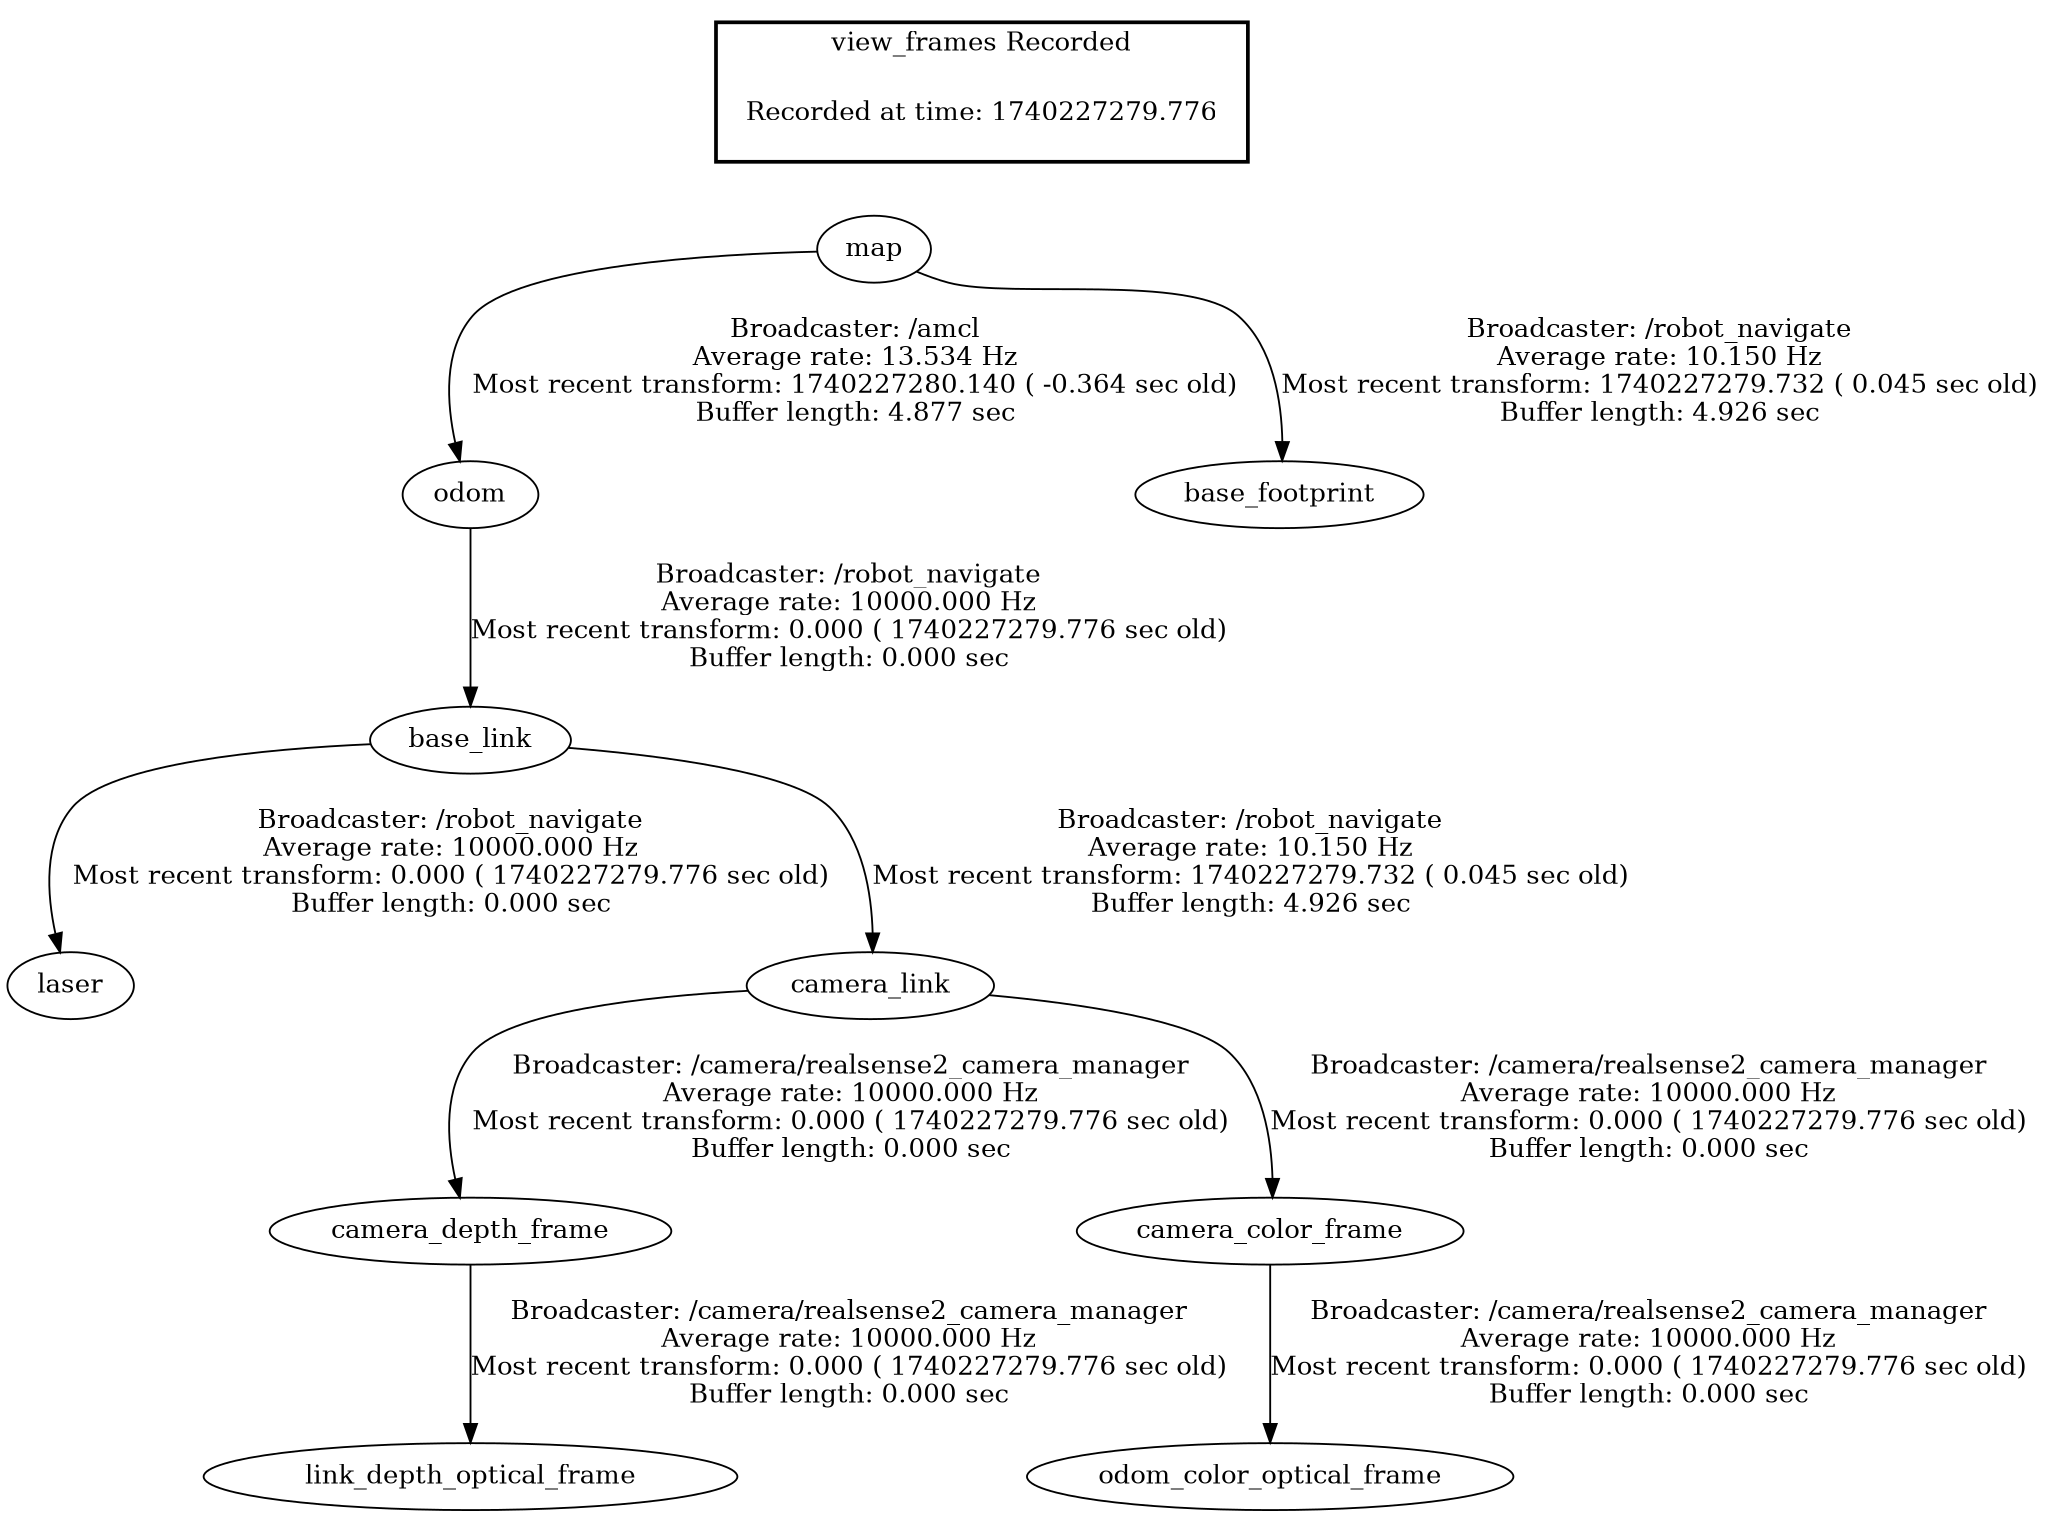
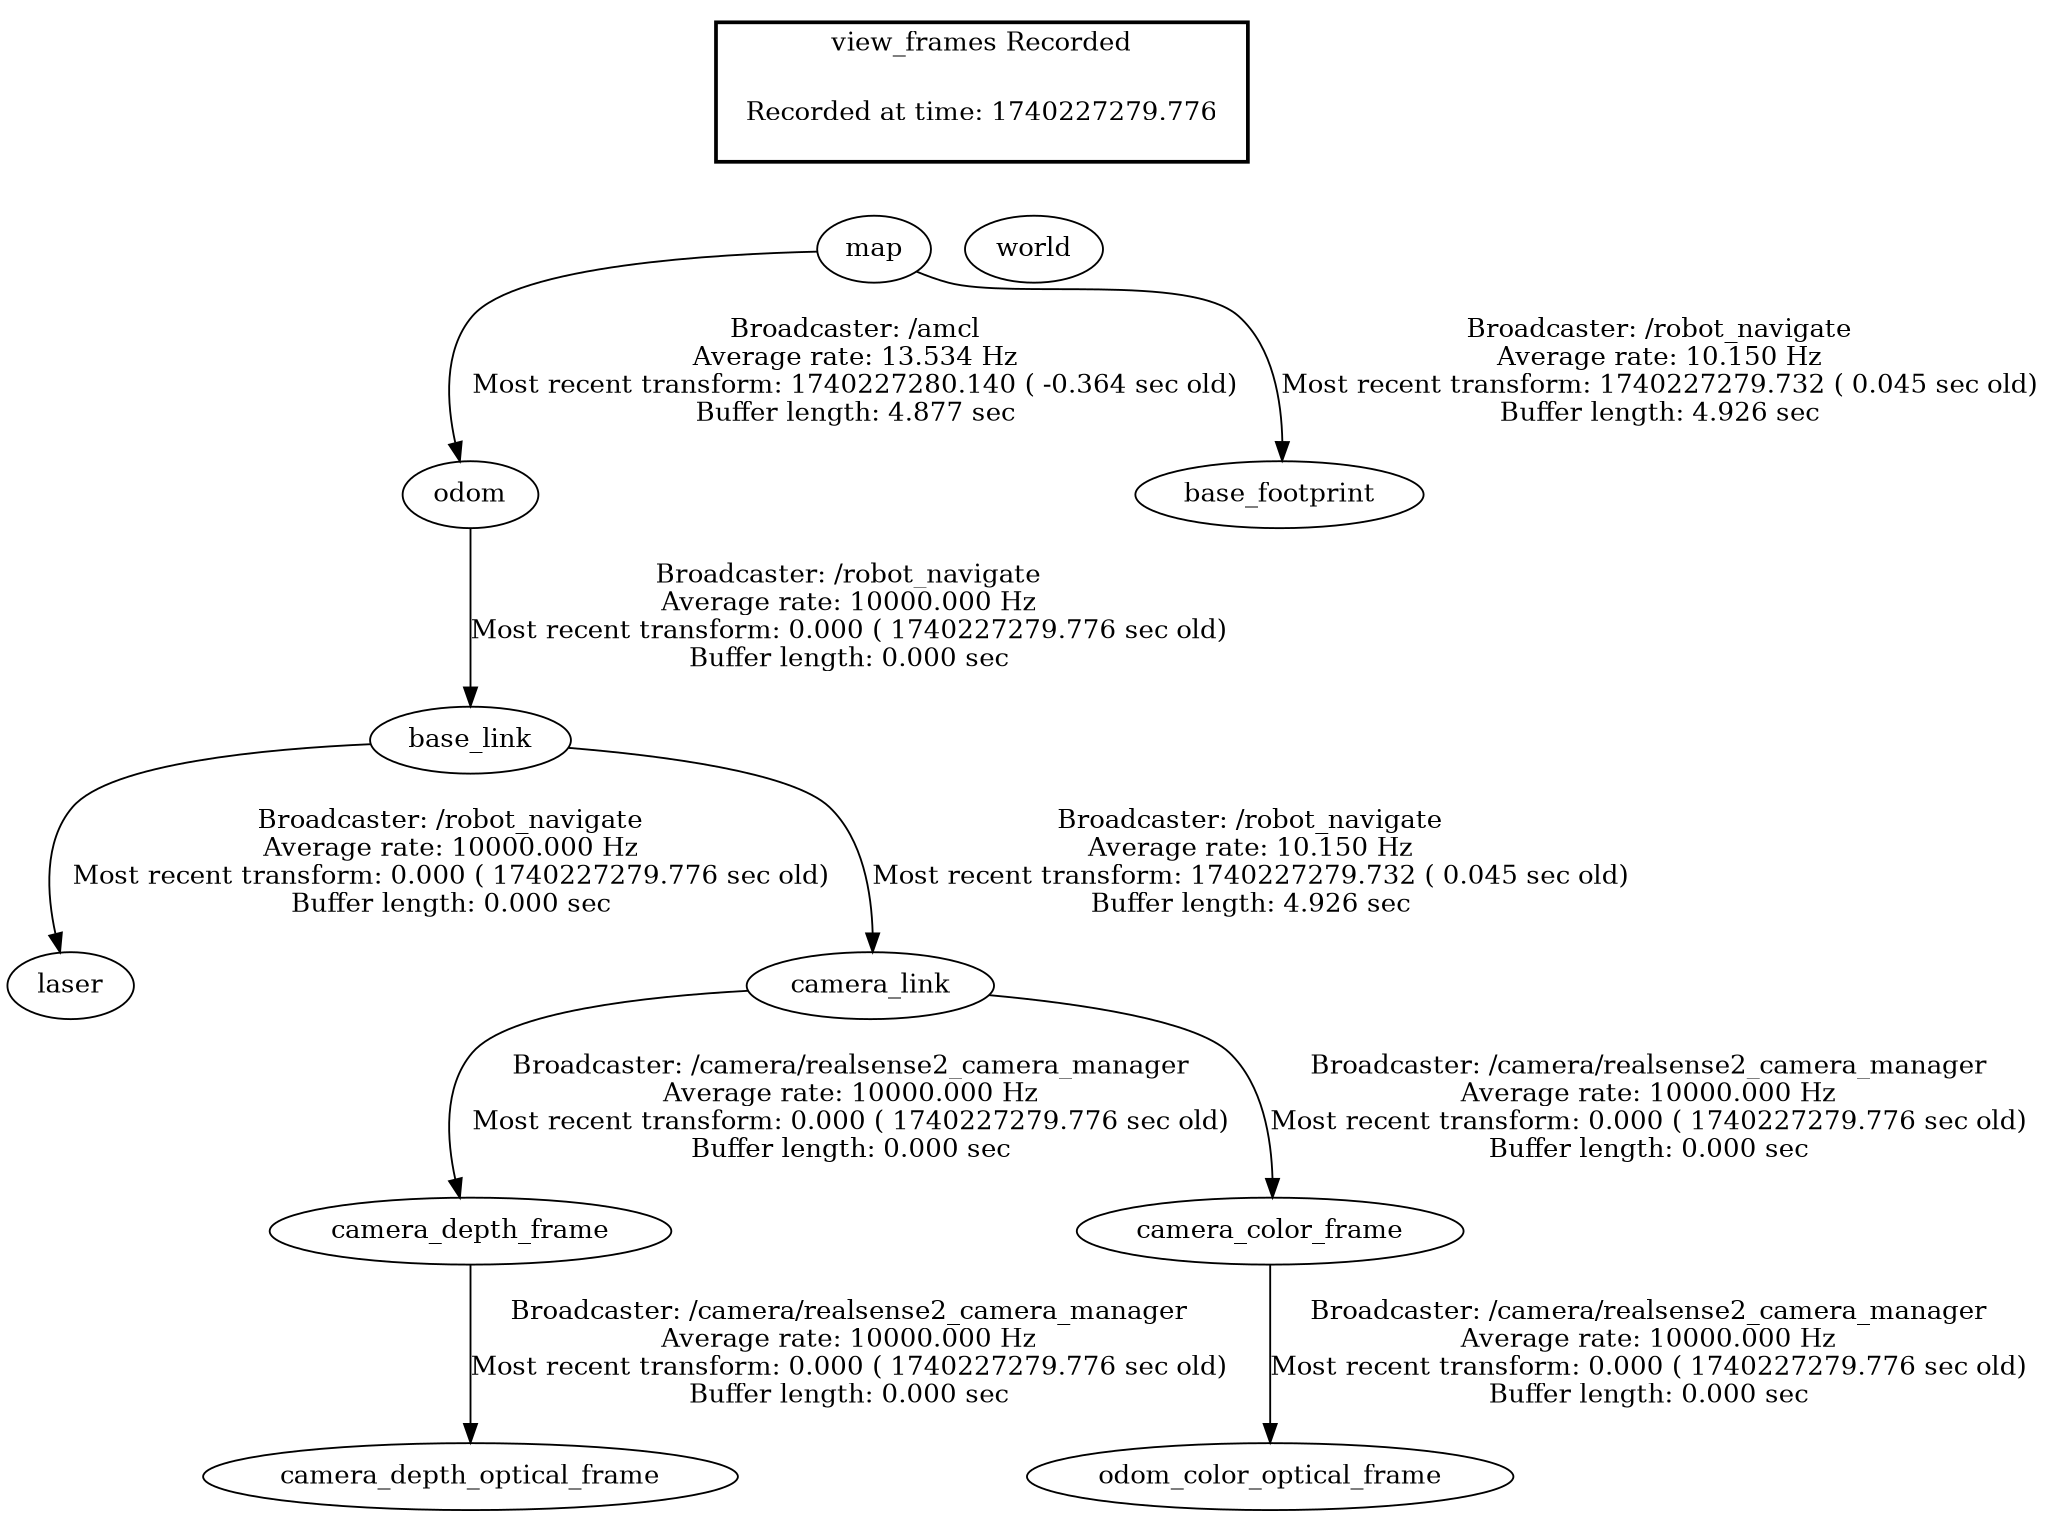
  digraph {
    "Recorded at time: 1740227279.776" [shape=plaintext]
    map
+   world
    odom
    base_link
    laser
    camera_link
    camera_depth_frame
    camera_color_frame
-   camera_depth_optical_frame [label=link_depth_optical_frame]
+   camera_depth_optical_frame
    n11 [label=odom_color_optical_frame]
    base_footprint
    subgraph cluster_1 {
      color=black
      label="view_frames Recorded"
      style=bold
      "Recorded at time: 1740227279.776"
    }
    "Recorded at time: 1740227279.776" -> map [style=invis]
+   "Recorded at time: 1740227279.776" -> world [style=invis]
    map -> odom [label="Broadcaster: /amcl\nAverage rate: 13.534 Hz\nMost recent transform: 1740227280.140 ( -0.364 sec old)\nBuffer length: 4.877 sec\n"]
    map -> base_footprint [label="Broadcaster: /robot_navigate\nAverage rate: 10.150 Hz\nMost recent transform: 1740227279.732 ( 0.045 sec old)\nBuffer length: 4.926 sec\n"]
    odom -> base_link [label="Broadcaster: /robot_navigate\nAverage rate: 10000.000 Hz\nMost recent transform: 0.000 ( 1740227279.776 sec old)\nBuffer length: 0.000 sec\n"]
    base_link -> laser [label="Broadcaster: /robot_navigate\nAverage rate: 10000.000 Hz\nMost recent transform: 0.000 ( 1740227279.776 sec old)\nBuffer length: 0.000 sec\n"]
    base_link -> camera_link [label="Broadcaster: /robot_navigate\nAverage rate: 10.150 Hz\nMost recent transform: 1740227279.732 ( 0.045 sec old)\nBuffer length: 4.926 sec\n"]
    camera_link -> camera_depth_frame [label="Broadcaster: /camera/realsense2_camera_manager\nAverage rate: 10000.000 Hz\nMost recent transform: 0.000 ( 1740227279.776 sec old)\nBuffer length: 0.000 sec\n"]
    camera_link -> camera_color_frame [label="Broadcaster: /camera/realsense2_camera_manager\nAverage rate: 10000.000 Hz\nMost recent transform: 0.000 ( 1740227279.776 sec old)\nBuffer length: 0.000 sec\n"]
    camera_depth_frame -> camera_depth_optical_frame [label="Broadcaster: /camera/realsense2_camera_manager\nAverage rate: 10000.000 Hz\nMost recent transform: 0.000 ( 1740227279.776 sec old)\nBuffer length: 0.000 sec\n"]
    camera_color_frame -> n11 [label="Broadcaster: /camera/realsense2_camera_manager\nAverage rate: 10000.000 Hz\nMost recent transform: 0.000 ( 1740227279.776 sec old)\nBuffer length: 0.000 sec\n"]
  }
